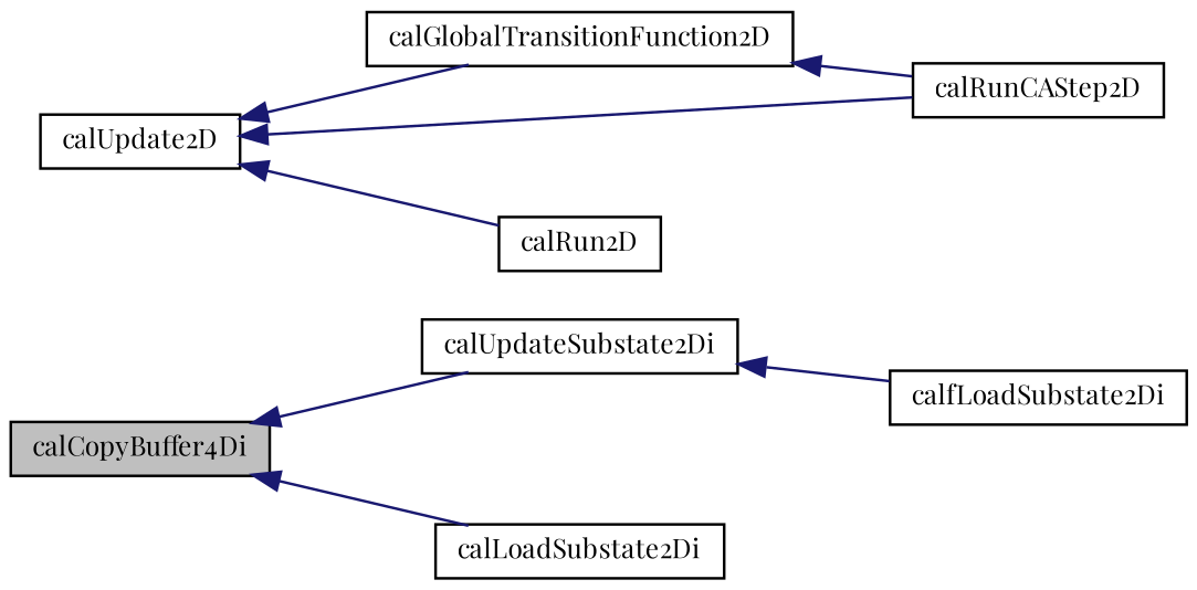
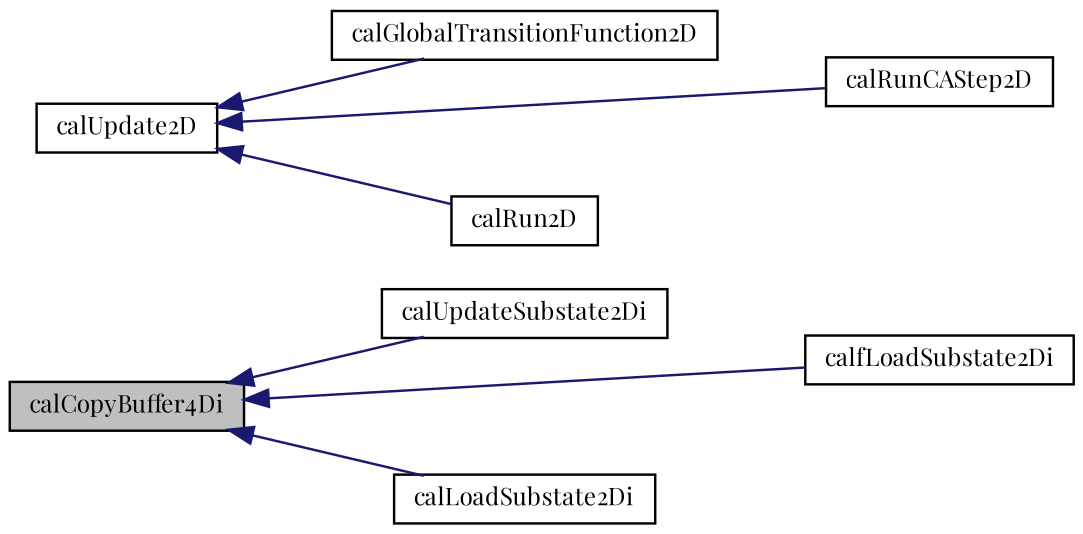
  digraph {
    fontname="Playfair Display"
    rankdir=LR
    node [color=black fillcolor=white fontname="Playfair Display" fontsize=10 shape=record style=filled]
    edge [color=midnightblue dir=back fontname="Playfair Display" fontsize=10 labelfontname=Helvetica labelfontsize=10 style=solid]
    n1 [fillcolor=grey75 fontcolor=black height=0.2 label=calCopyBuffer4Di width=0.4]
    n2 [height=0.2 label=calUpdateSubstate2Di width=0.4]
    n3 [height=0.2 label=calfLoadSubstate2Di width=0.4]
    n4 [height=0.2 label=calLoadSubstate2Di width=0.4]
    n5 [height=0.2 label=calUpdate2D width=0.4]
    n6 [height=0.2 label=calGlobalTransitionFunction2D width=0.4]
    n7 [height=0.2 label=calRunCAStep2D width=0.4]
    n8 [height=0.2 label=calRun2D width=0.4]
    n1 -> n2
-   n2 -> n3
+   n1 -> n3
    n1 -> n4
    n5 -> n6
    n5 -> n7
    n5 -> n8
-   n6 -> n7
  }
